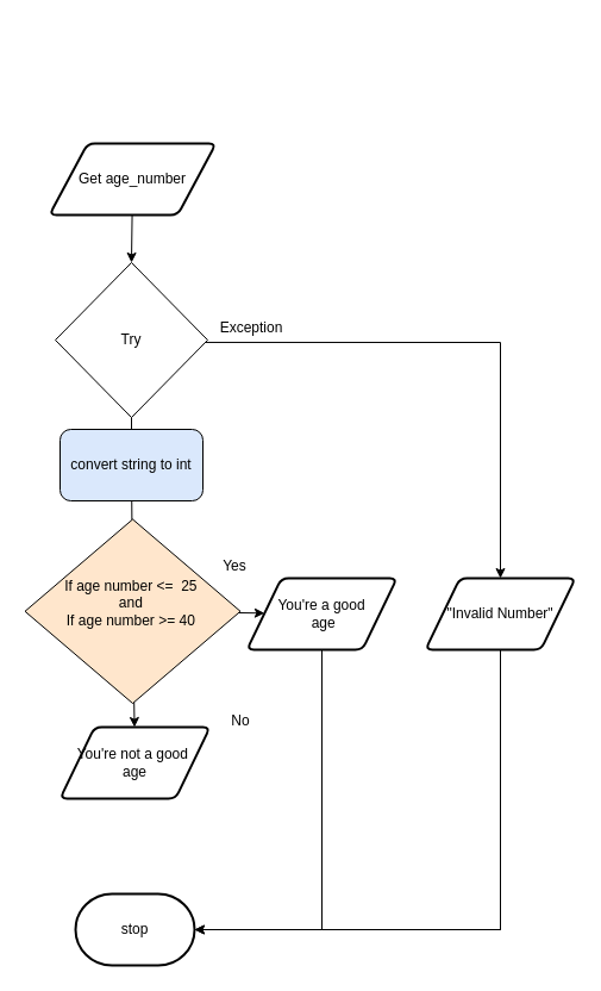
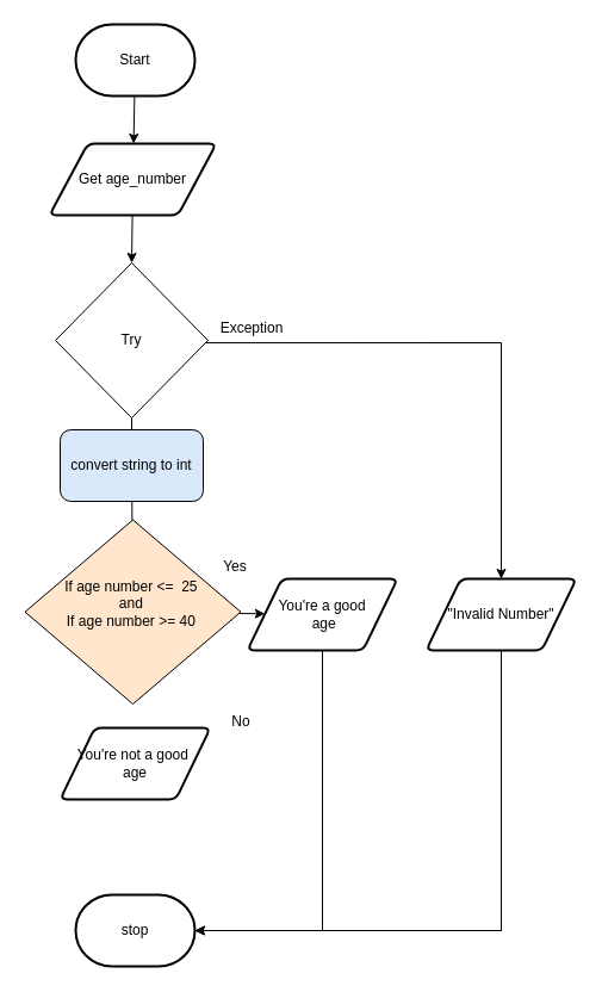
  <mxCell id="0" />
  <mxCell id="1" parent="0" />
+ <mxCell id="2" value="" style="edgeStyle=none;html=1;" parent="1" source="3" target="5" edge="1"><mxGeometry relative="1" as="geometry" /></mxCell>
+ <mxCell id="3" value="Start" style="strokeWidth=2;html=1;shape=mxgraph.flowchart.terminator;whiteSpace=wrap;" parent="1" vertex="1"><mxGeometry x="63" y="20" width="100" height="60" as="geometry" /></mxCell>
  <mxCell id="4" style="edgeStyle=none;html=1;entryX=0.5;entryY=0;entryDx=0;entryDy=0;" edge="1" parent="1" source="5" target="18"><mxGeometry relative="1" as="geometry" /></mxCell>
  <mxCell id="5" value="Get age_number" style="shape=parallelogram;html=1;strokeWidth=2;perimeter=parallelogramPerimeter;whiteSpace=wrap;rounded=1;arcSize=12;size=0.23;" parent="1" vertex="1"><mxGeometry x="41" y="120" width="140" height="60" as="geometry" /></mxCell>
  <mxCell id="6" style="edgeStyle=none;html=1;exitX=0.5;exitY=0;exitDx=0;exitDy=0;" edge="1" parent="1" source="7"><mxGeometry relative="1" as="geometry"><mxPoint x="107" y="660" as="targetPoint" /></mxGeometry></mxCell>
  <mxCell id="7" value="You're not a good&amp;nbsp;&lt;br&gt;age" style="shape=parallelogram;html=1;strokeWidth=2;perimeter=parallelogramPerimeter;whiteSpace=wrap;rounded=1;arcSize=12;size=0.23;" parent="1" vertex="1"><mxGeometry x="50" y="610" width="126" height="60" as="geometry" /></mxCell>
  <mxCell id="8" value="stop" style="strokeWidth=2;html=1;shape=mxgraph.flowchart.terminator;whiteSpace=wrap;rounded=1;" parent="1" vertex="1"><mxGeometry x="63" y="750" width="100" height="60" as="geometry" /></mxCell>
- <mxCell id="9" value="" style="edgeStyle=none;html=1;" parent="1" source="11" target="7" edge="1"><mxGeometry relative="1" as="geometry" /></mxCell>
  <mxCell id="10" value="" style="edgeStyle=none;html=1;" parent="1" source="11" target="15" edge="1"><mxGeometry relative="1" as="geometry" /></mxCell>
  <mxCell id="11" value="If age number &amp;lt;=&amp;nbsp; 25&amp;nbsp;&lt;br&gt;and&amp;nbsp;&lt;br&gt;If age number &amp;gt;= 40&amp;nbsp;&lt;br&gt;&amp;nbsp;" style="rhombus;whiteSpace=wrap;html=1;fillColor=#ffe6cc;" parent="1" vertex="1"><mxGeometry x="20.5" y="435.5" width="181" height="154.5" as="geometry" /></mxCell>
  <mxCell id="12" value="No" style="text;html=1;strokeColor=none;fillColor=none;align=center;verticalAlign=middle;whiteSpace=wrap;rounded=0;fontSize=12;" parent="1" vertex="1"><mxGeometry x="172" y="590" width="60" height="30" as="geometry" /></mxCell>
  <mxCell id="13" value="Yes" style="text;html=1;strokeColor=none;fillColor=none;align=center;verticalAlign=middle;whiteSpace=wrap;rounded=0;fontSize=12;" parent="1" vertex="1"><mxGeometry x="167" y="460" width="60" height="30" as="geometry" /></mxCell>
  <mxCell id="14" style="edgeStyle=none;html=1;entryX=1;entryY=0.5;entryDx=0;entryDy=0;entryPerimeter=0;rounded=0;" parent="1" source="15" target="8" edge="1"><mxGeometry relative="1" as="geometry"><Array as="points"><mxPoint x="270" y="780" /></Array></mxGeometry></mxCell>
  <mxCell id="15" value="You're a good&lt;br&gt;&amp;nbsp;age&lt;br&gt;" style="shape=parallelogram;html=1;strokeWidth=2;perimeter=parallelogramPerimeter;whiteSpace=wrap;rounded=1;arcSize=12;size=0.23;" parent="1" vertex="1"><mxGeometry x="207" y="485" width="126" height="60" as="geometry" /></mxCell>
  <mxCell id="16" value="" style="edgeStyle=none;html=1;startArrow=none;endArrow=none;" parent="1" source="23" target="11" edge="1"><mxGeometry relative="1" as="geometry" /></mxCell>
  <mxCell id="17" style="edgeStyle=none;html=1;entryX=0.5;entryY=0;entryDx=0;entryDy=0;rounded=0;" parent="1" target="22" edge="1"><mxGeometry relative="1" as="geometry"><Array as="points"><mxPoint x="420" y="287" /></Array><mxPoint x="171.09" y="286.956" as="sourcePoint" /><mxPoint x="420" y="474" as="targetPoint" /></mxGeometry></mxCell>
  <mxCell id="18" value="&lt;span style=&quot;font-weight: normal&quot;&gt;Try&lt;/span&gt;" style="rhombus;whiteSpace=wrap;html=1;fontStyle=1" parent="1" vertex="1"><mxGeometry x="46" y="220" width="128" height="130" as="geometry" /></mxCell>
  <mxCell id="19" value="Exception" style="text;html=1;strokeColor=none;fillColor=none;align=center;verticalAlign=middle;whiteSpace=wrap;rounded=0;fontSize=12;" parent="1" vertex="1"><mxGeometry x="181" y="260" width="60" height="30" as="geometry" /></mxCell>
  <mxCell id="20" style="edgeStyle=none;html=1;entryX=1;entryY=0.5;entryDx=0;entryDy=0;entryPerimeter=0;" edge="1" parent="1" target="8"><mxGeometry relative="1" as="geometry"><mxPoint x="420.5" y="780" as="sourcePoint" /></mxGeometry></mxCell>
  <mxCell id="21" style="edgeStyle=none;html=1;endArrow=none;endFill=0;" edge="1" parent="1" source="22"><mxGeometry relative="1" as="geometry"><mxPoint x="420" y="780" as="targetPoint" /></mxGeometry></mxCell>
  <mxCell id="22" value="&quot;Invalid Number&quot;" style="shape=parallelogram;html=1;strokeWidth=2;perimeter=parallelogramPerimeter;whiteSpace=wrap;rounded=1;arcSize=12;size=0.23;" parent="1" vertex="1"><mxGeometry x="357" y="485" width="126" height="60" as="geometry" /></mxCell>
  <mxCell id="23" value="convert string to int" style="rounded=1;whiteSpace=wrap;html=1;fillColor=#dae8fc;" parent="1" vertex="1"><mxGeometry x="50" y="360" width="120" height="60" as="geometry" /></mxCell>
  <mxCell id="24" value="" style="edgeStyle=none;html=1;endArrow=none;" edge="1" parent="1" source="18" target="23"><mxGeometry relative="1" as="geometry"><mxPoint x="110.227" y="359.769" as="sourcePoint" /><mxPoint x="110.773" y="515.231" as="targetPoint" /></mxGeometry></mxCell>
